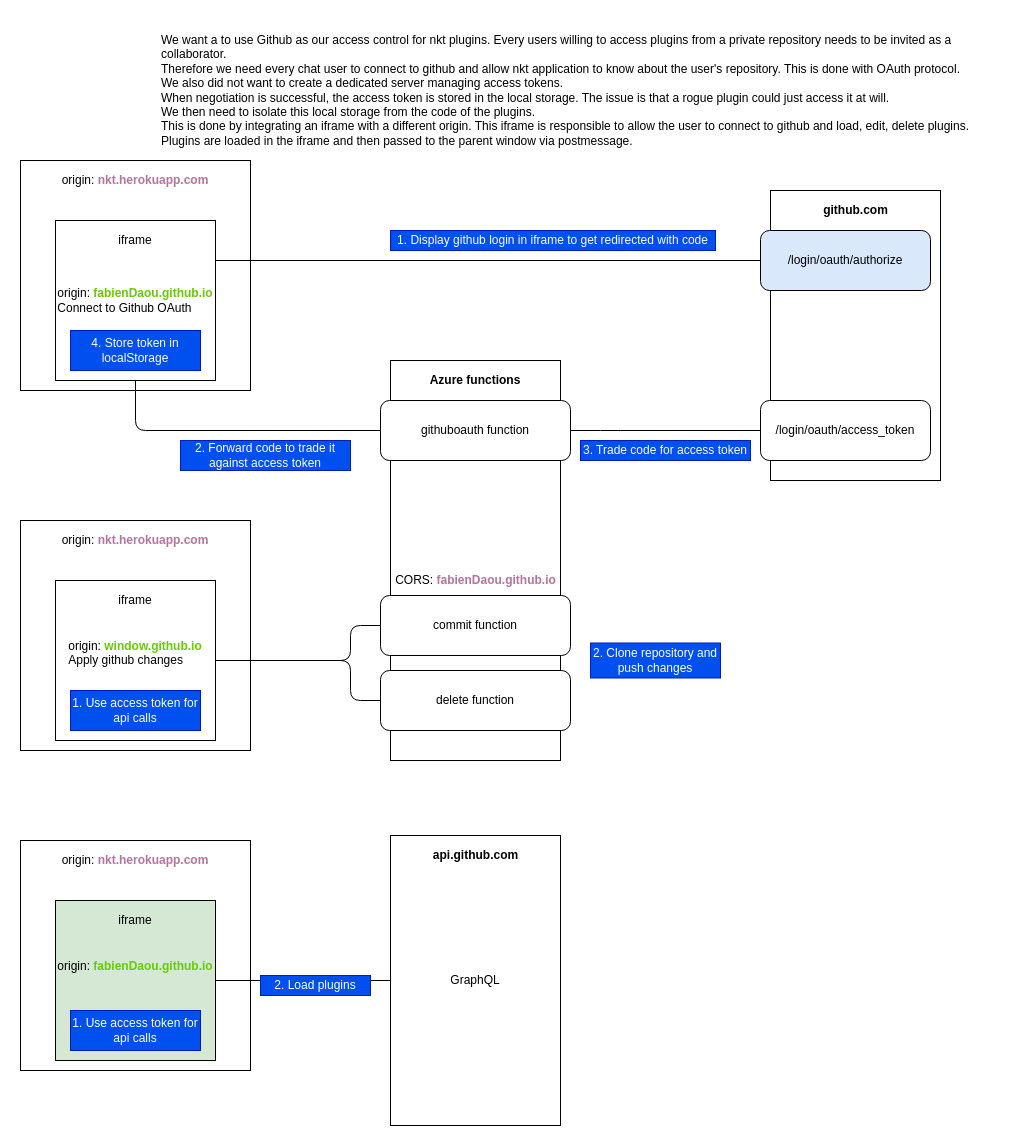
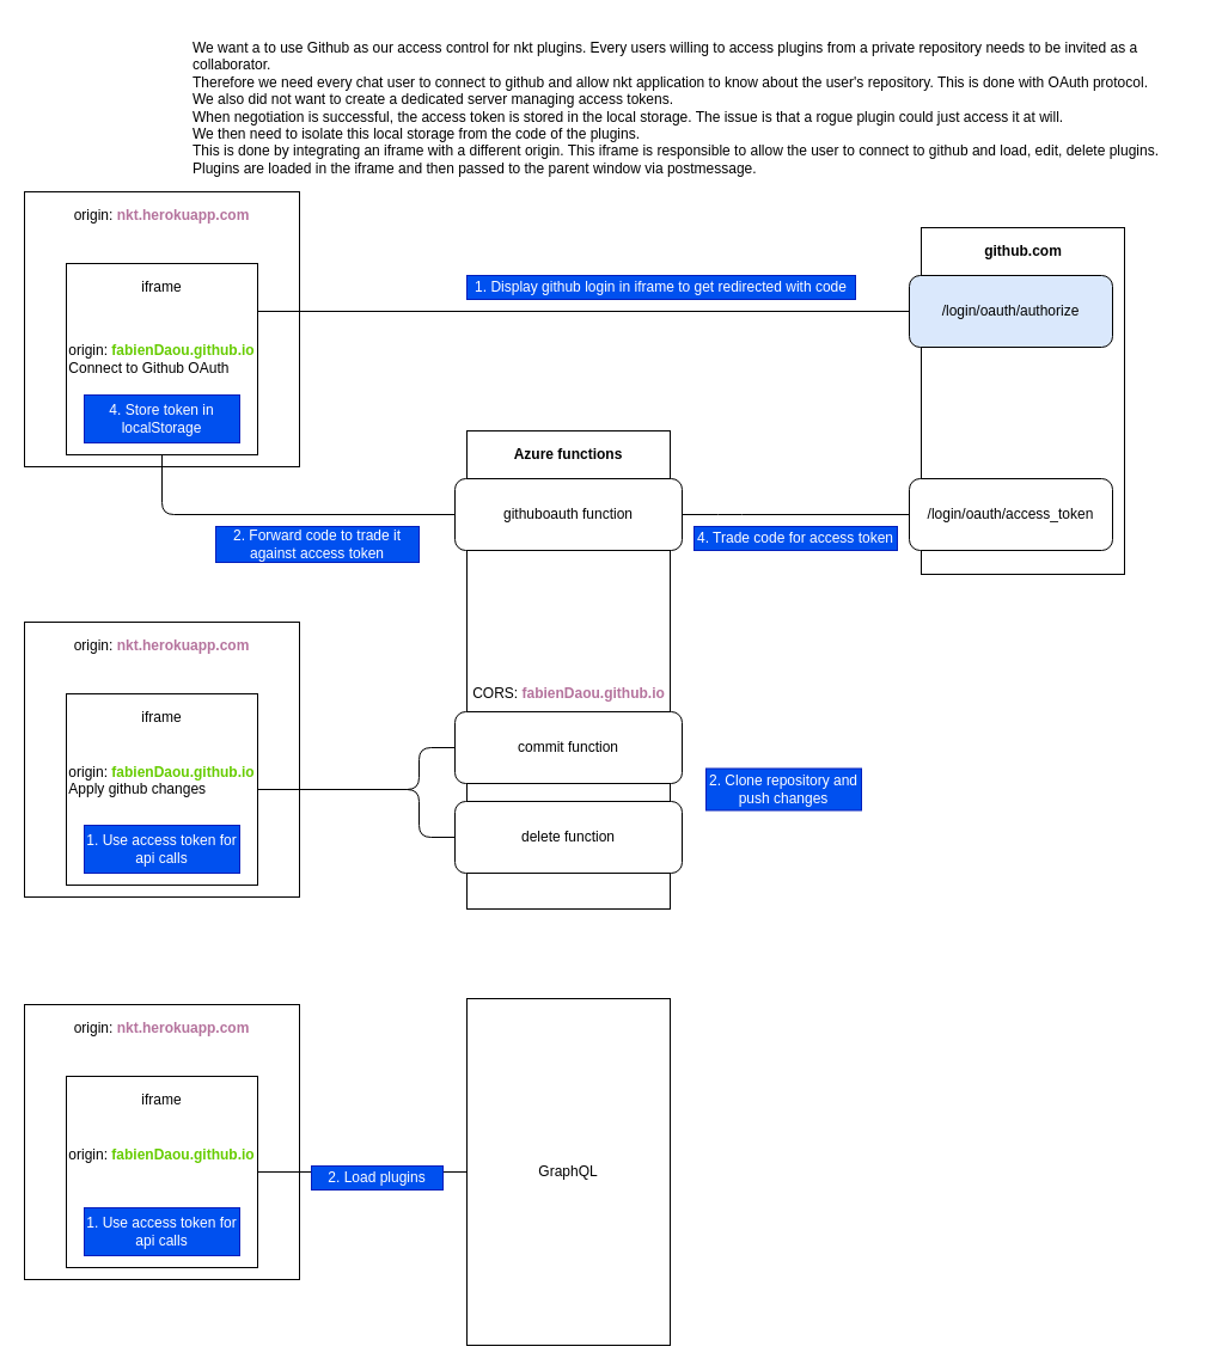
  <mxCell id="0" />
  <mxCell id="1" parent="0" />
  <mxCell id="2" value="" style="whiteSpace=wrap;html=1;aspect=fixed;" vertex="1" parent="1"><mxGeometry x="20" y="160" width="230" height="230" as="geometry" /></mxCell>
  <mxCell id="3" value="&lt;div style=&quot;text-align: left&quot;&gt;origin:&amp;nbsp;&lt;b&gt;&lt;font color=&quot;#66cc00&quot;&gt;fabienDaou.github.io&lt;/font&gt;&lt;/b&gt;&lt;/div&gt;&lt;div style=&quot;text-align: left&quot;&gt;&lt;span&gt;Connect to Github OAuth&lt;/span&gt;&lt;br&gt;&lt;/div&gt;" style="whiteSpace=wrap;html=1;aspect=fixed;" vertex="1" parent="1"><mxGeometry x="55" y="220" width="160" height="160" as="geometry" /></mxCell>
  <mxCell id="4" value="origin:&lt;b&gt;&amp;nbsp;&lt;/b&gt;&lt;b&gt;&lt;font color=&quot;#b5739d&quot;&gt;nkt.herokuapp.com&lt;/font&gt;&lt;/b&gt;" style="text;html=1;strokeColor=none;fillColor=none;align=center;verticalAlign=middle;whiteSpace=wrap;rounded=0;" vertex="1" parent="1"><mxGeometry x="40" y="170" width="190" height="20" as="geometry" /></mxCell>
  <mxCell id="5" value="iframe" style="text;html=1;strokeColor=none;fillColor=none;align=center;verticalAlign=middle;whiteSpace=wrap;rounded=0;" vertex="1" parent="1"><mxGeometry x="115" y="230" width="40" height="20" as="geometry" /></mxCell>
  <mxCell id="6" value="" style="rounded=0;whiteSpace=wrap;html=1;" vertex="1" parent="1"><mxGeometry x="770" y="190" width="170" height="290" as="geometry" /></mxCell>
  <mxCell id="7" value="&lt;b&gt;github.com&lt;/b&gt;" style="text;html=1;strokeColor=none;fillColor=none;align=center;verticalAlign=middle;whiteSpace=wrap;rounded=0;" vertex="1" parent="1"><mxGeometry x="817.5" y="200" width="75" height="20" as="geometry" /></mxCell>
  <mxCell id="8" value="/login/oauth/authorize" style="rounded=1;whiteSpace=wrap;html=1;fillColor=#dae8fc;" vertex="1" parent="1"><mxGeometry x="760" y="230" width="170" height="60" as="geometry" /></mxCell>
  <mxCell id="9" value="/login/oauth/access_token" style="rounded=1;whiteSpace=wrap;html=1;" vertex="1" parent="1"><mxGeometry x="760" y="400" width="170" height="60" as="geometry" /></mxCell>
  <mxCell id="10" value="" style="endArrow=none;html=1;exitX=1;exitY=0.25;exitDx=0;exitDy=0;entryX=0;entryY=0.5;entryDx=0;entryDy=0;startArrow=none;startFill=0;endFill=0;" edge="1" parent="1" source="3" target="8"><mxGeometry width="50" height="50" relative="1" as="geometry"><mxPoint x="390" y="370" as="sourcePoint" /><mxPoint x="440" y="320" as="targetPoint" /></mxGeometry></mxCell>
  <mxCell id="11" value="" style="rounded=0;whiteSpace=wrap;html=1;" vertex="1" parent="1"><mxGeometry x="390" y="360" width="170" height="400" as="geometry" /></mxCell>
  <mxCell id="12" value="&lt;b&gt;Azure functions&lt;/b&gt;" style="text;html=1;strokeColor=none;fillColor=none;align=center;verticalAlign=middle;whiteSpace=wrap;rounded=0;" vertex="1" parent="1"><mxGeometry x="415" y="370" width="120" height="20" as="geometry" /></mxCell>
  <mxCell id="13" value="1. Display github login in iframe to get redirected with code" style="text;html=1;strokeColor=#001DBC;fillColor=#0050ef;align=center;verticalAlign=middle;whiteSpace=wrap;rounded=0;fontColor=#ffffff;" vertex="1" parent="1"><mxGeometry x="390" y="230" width="325" height="20" as="geometry" /></mxCell>
  <mxCell id="14" value="" style="endArrow=none;html=1;entryX=0.5;entryY=1;entryDx=0;entryDy=0;exitX=0;exitY=0.5;exitDx=0;exitDy=0;" edge="1" parent="1" source="15" target="3"><mxGeometry width="50" height="50" relative="1" as="geometry"><mxPoint x="390" y="400" as="sourcePoint" /><mxPoint x="440" y="350" as="targetPoint" /><Array as="points"><mxPoint x="135" y="430" /></Array></mxGeometry></mxCell>
  <mxCell id="15" value="githuboauth function" style="rounded=1;whiteSpace=wrap;html=1;" vertex="1" parent="1"><mxGeometry x="380" y="400" width="190" height="60" as="geometry" /></mxCell>
  <mxCell id="16" value="2. Forward code to trade it against access token" style="text;html=1;strokeColor=#001DBC;fillColor=#0050ef;align=center;verticalAlign=middle;whiteSpace=wrap;rounded=0;fontColor=#ffffff;" vertex="1" parent="1"><mxGeometry x="180" y="440" width="170" height="30" as="geometry" /></mxCell>
  <mxCell id="17" value="" style="endArrow=none;html=1;entryX=1;entryY=0.5;entryDx=0;entryDy=0;exitX=0;exitY=0.5;exitDx=0;exitDy=0;" edge="1" parent="1" source="9" target="15"><mxGeometry width="50" height="50" relative="1" as="geometry"><mxPoint x="390" y="400" as="sourcePoint" /><mxPoint x="440" y="350" as="targetPoint" /><Array as="points"><mxPoint x="610" y="430" /></Array></mxGeometry></mxCell>
- <mxCell id="18" value="3. Trade code for access token" style="text;html=1;strokeColor=#001DBC;fillColor=#0050ef;align=center;verticalAlign=middle;whiteSpace=wrap;rounded=0;fontColor=#ffffff;" vertex="1" parent="1"><mxGeometry x="580" y="440" width="170" height="20" as="geometry" /></mxCell>
+ <mxCell id="18" value="4. Trade code for access token" style="text;html=1;strokeColor=#001DBC;fillColor=#0050ef;align=center;verticalAlign=middle;whiteSpace=wrap;rounded=0;fontColor=#ffffff;" vertex="1" parent="1"><mxGeometry x="580" y="440" width="170" height="20" as="geometry" /></mxCell>
  <mxCell id="19" value="4. Store token in localStorage" style="text;html=1;strokeColor=#001DBC;fillColor=#0050ef;align=center;verticalAlign=middle;whiteSpace=wrap;rounded=0;fontColor=#ffffff;" vertex="1" parent="1"><mxGeometry x="70" y="330" width="130" height="40" as="geometry" /></mxCell>
  <mxCell id="20" value="" style="whiteSpace=wrap;html=1;aspect=fixed;" vertex="1" parent="1"><mxGeometry x="20" y="520" width="230" height="230" as="geometry" /></mxCell>
- <mxCell id="21" value="&lt;div style=&quot;text-align: left&quot;&gt;&lt;/div&gt;&lt;div style=&quot;text-align: left&quot;&gt;origin:&amp;nbsp;&lt;b&gt;&lt;font color=&quot;#66cc00&quot;&gt;window.github.io&lt;/font&gt;&lt;/b&gt;&lt;/div&gt;&lt;span&gt;&lt;div style=&quot;text-align: left&quot;&gt;Apply github changes&lt;/div&gt;&lt;/span&gt;&lt;div style=&quot;text-align: left&quot;&gt;&lt;br&gt;&lt;/div&gt;" style="whiteSpace=wrap;html=1;aspect=fixed;" vertex="1" parent="1"><mxGeometry x="55" y="580" width="160" height="160" as="geometry" /></mxCell>
+ <mxCell id="21" value="&lt;div style=&quot;text-align: left&quot;&gt;&lt;/div&gt;&lt;div style=&quot;text-align: left&quot;&gt;origin:&amp;nbsp;&lt;b&gt;&lt;font color=&quot;#66cc00&quot;&gt;fabienDaou.github.io&lt;/font&gt;&lt;/b&gt;&lt;/div&gt;&lt;span&gt;&lt;div style=&quot;text-align: left&quot;&gt;Apply github changes&lt;/div&gt;&lt;/span&gt;&lt;div style=&quot;text-align: left&quot;&gt;&lt;br&gt;&lt;/div&gt;" style="whiteSpace=wrap;html=1;aspect=fixed;" vertex="1" parent="1"><mxGeometry x="55" y="580" width="160" height="160" as="geometry" /></mxCell>
  <mxCell id="22" value="origin: &lt;b&gt;&lt;font color=&quot;#b5739d&quot;&gt;nkt.herokuapp.com&lt;/font&gt;&lt;/b&gt;" style="text;html=1;strokeColor=none;fillColor=none;align=center;verticalAlign=middle;whiteSpace=wrap;rounded=0;" vertex="1" parent="1"><mxGeometry x="40" y="530" width="190" height="20" as="geometry" /></mxCell>
  <mxCell id="23" value="iframe" style="text;html=1;strokeColor=none;fillColor=none;align=center;verticalAlign=middle;whiteSpace=wrap;rounded=0;" vertex="1" parent="1"><mxGeometry x="115" y="590" width="40" height="20" as="geometry" /></mxCell>
  <mxCell id="24" value="1. Use access token for api calls" style="text;html=1;strokeColor=#001DBC;fillColor=#0050ef;align=center;verticalAlign=middle;whiteSpace=wrap;rounded=0;fontColor=#ffffff;" vertex="1" parent="1"><mxGeometry x="70" y="690" width="130" height="40" as="geometry" /></mxCell>
  <mxCell id="25" value="commit function" style="rounded=1;whiteSpace=wrap;html=1;" vertex="1" parent="1"><mxGeometry x="380" y="595" width="190" height="60" as="geometry" /></mxCell>
  <mxCell id="26" value="delete function" style="rounded=1;whiteSpace=wrap;html=1;" vertex="1" parent="1"><mxGeometry x="380" y="670" width="190" height="60" as="geometry" /></mxCell>
  <mxCell id="27" value="" style="endArrow=none;html=1;exitX=1;exitY=0.5;exitDx=0;exitDy=0;entryX=0;entryY=0.5;entryDx=0;entryDy=0;" edge="1" parent="1" source="21" target="25"><mxGeometry width="50" height="50" relative="1" as="geometry"><mxPoint x="390" y="660" as="sourcePoint" /><mxPoint x="340" y="670" as="targetPoint" /><Array as="points"><mxPoint x="350" y="660" /><mxPoint x="350" y="625" /></Array></mxGeometry></mxCell>
  <mxCell id="28" value="" style="endArrow=none;html=1;entryX=0;entryY=0.5;entryDx=0;entryDy=0;exitX=1;exitY=0.5;exitDx=0;exitDy=0;" edge="1" parent="1" source="21" target="26"><mxGeometry width="50" height="50" relative="1" as="geometry"><mxPoint x="230" y="670" as="sourcePoint" /><mxPoint x="440" y="610" as="targetPoint" /><Array as="points"><mxPoint x="350" y="660" /><mxPoint x="350" y="700" /></Array></mxGeometry></mxCell>
  <mxCell id="29" value="2. Clone repository and push changes" style="text;html=1;strokeColor=#001DBC;fillColor=#0050ef;align=center;verticalAlign=middle;whiteSpace=wrap;rounded=0;fontColor=#ffffff;" vertex="1" parent="1"><mxGeometry x="590" y="642.5" width="130" height="35" as="geometry" /></mxCell>
  <mxCell id="30" value="" style="whiteSpace=wrap;html=1;aspect=fixed;" vertex="1" parent="1"><mxGeometry x="20" y="840" width="230" height="230" as="geometry" /></mxCell>
- <mxCell id="31" value="&lt;div style=&quot;text-align: left&quot;&gt;origin:&amp;nbsp;&lt;b&gt;&lt;font color=&quot;#66cc00&quot;&gt;fabienDaou.github.io&lt;/font&gt;&lt;/b&gt;&lt;/div&gt;&lt;div style=&quot;text-align: left&quot;&gt;&lt;br&gt;&lt;/div&gt;&lt;div style=&quot;text-align: left&quot;&gt;&lt;br&gt;&lt;/div&gt;" style="whiteSpace=wrap;html=1;aspect=fixed;fillColor=#d5e8d4;" vertex="1" parent="1"><mxGeometry x="55" y="900" width="160" height="160" as="geometry" /></mxCell>
+ <mxCell id="31" value="&lt;div style=&quot;text-align: left&quot;&gt;origin:&amp;nbsp;&lt;b&gt;&lt;font color=&quot;#66cc00&quot;&gt;fabienDaou.github.io&lt;/font&gt;&lt;/b&gt;&lt;/div&gt;&lt;div style=&quot;text-align: left&quot;&gt;&lt;br&gt;&lt;/div&gt;&lt;div style=&quot;text-align: left&quot;&gt;&lt;br&gt;&lt;/div&gt;" style="whiteSpace=wrap;html=1;aspect=fixed;" vertex="1" parent="1"><mxGeometry x="55" y="900" width="160" height="160" as="geometry" /></mxCell>
  <mxCell id="32" value="origin:&amp;nbsp;&lt;b&gt;&lt;font color=&quot;#b5739d&quot;&gt;nkt.herokuapp.com&lt;/font&gt;&lt;/b&gt;" style="text;html=1;strokeColor=none;fillColor=none;align=center;verticalAlign=middle;whiteSpace=wrap;rounded=0;" vertex="1" parent="1"><mxGeometry x="40" y="850" width="190" height="20" as="geometry" /></mxCell>
  <mxCell id="33" value="iframe" style="text;html=1;strokeColor=none;fillColor=none;align=center;verticalAlign=middle;whiteSpace=wrap;rounded=0;" vertex="1" parent="1"><mxGeometry x="115" y="910" width="40" height="20" as="geometry" /></mxCell>
  <mxCell id="34" value="1. Use access token for api calls" style="text;html=1;strokeColor=#001DBC;fillColor=#0050ef;align=center;verticalAlign=middle;whiteSpace=wrap;rounded=0;fontColor=#ffffff;" vertex="1" parent="1"><mxGeometry x="70" y="1010" width="130" height="40" as="geometry" /></mxCell>
  <mxCell id="35" value="CORS:&amp;nbsp;&lt;b style=&quot;text-align: left&quot;&gt;&lt;font color=&quot;#b5739d&quot;&gt;fabienDaou.github.io&lt;/font&gt;&lt;/b&gt;" style="text;html=1;strokeColor=none;fillColor=none;align=center;verticalAlign=middle;whiteSpace=wrap;rounded=0;" vertex="1" parent="1"><mxGeometry x="383.75" y="570" width="182.5" height="20" as="geometry" /></mxCell>
  <mxCell id="36" value="GraphQL" style="rounded=0;whiteSpace=wrap;html=1;" vertex="1" parent="1"><mxGeometry x="390" y="835" width="170" height="290" as="geometry" /></mxCell>
- <mxCell id="37" value="&lt;b&gt;api.github.com&lt;/b&gt;" style="text;html=1;strokeColor=none;fillColor=none;align=center;verticalAlign=middle;whiteSpace=wrap;rounded=0;" vertex="1" parent="1"><mxGeometry x="437.5" y="845" width="75" height="20" as="geometry" /></mxCell>
  <mxCell id="38" value="" style="endArrow=none;html=1;exitX=1;exitY=0.5;exitDx=0;exitDy=0;entryX=0;entryY=0.5;entryDx=0;entryDy=0;" edge="1" parent="1" source="31" target="36"><mxGeometry width="50" height="50" relative="1" as="geometry"><mxPoint x="480" y="860" as="sourcePoint" /><mxPoint x="530" y="810" as="targetPoint" /></mxGeometry></mxCell>
  <mxCell id="39" value="&lt;div style=&quot;text-align: left&quot;&gt;&lt;span&gt;We want a to use Github as our access control for nkt plugins. Every users willing to access plugins from a private repository needs to be invited as a collaborator.&lt;/span&gt;&lt;/div&gt;&lt;div style=&quot;text-align: left&quot;&gt;&lt;span&gt;Therefore we need every chat user to connect to github and allow nkt application to know about the user's repository. This is done with OAuth protocol.&lt;/span&gt;&lt;/div&gt;&lt;div style=&quot;text-align: left&quot;&gt;&lt;span&gt;We also did not want to create a dedicated server managing access tokens.&lt;/span&gt;&lt;/div&gt;&lt;div style=&quot;text-align: left&quot;&gt;&lt;span&gt;When negotiation is successful, the access token is stored in the local storage. The issue is that a rogue plugin could just access it at will.&lt;/span&gt;&lt;/div&gt;&lt;div style=&quot;text-align: left&quot;&gt;&lt;span&gt;We then need to isolate this local storage from the code of the plugins.&lt;/span&gt;&lt;/div&gt;&lt;div style=&quot;text-align: left&quot;&gt;This is done by integrating an iframe with a different origin. This iframe is responsible to allow the user to connect to github and load, edit, delete plugins.&lt;/div&gt;&lt;div style=&quot;text-align: left&quot;&gt;Plugins are loaded in the iframe and then passed to the parent window via postmessage.&lt;/div&gt;" style="text;html=1;strokeColor=none;fillColor=none;align=center;verticalAlign=middle;whiteSpace=wrap;rounded=0;" vertex="1" parent="1"><mxGeometry x="160" y="20" width="840" height="140" as="geometry" /></mxCell>
  <mxCell id="40" value="2. Load plugins" style="text;html=1;strokeColor=#001DBC;fillColor=#0050ef;align=center;verticalAlign=middle;whiteSpace=wrap;rounded=0;fontColor=#ffffff;" vertex="1" parent="1"><mxGeometry x="260" y="975" width="110" height="20" as="geometry" /></mxCell>
